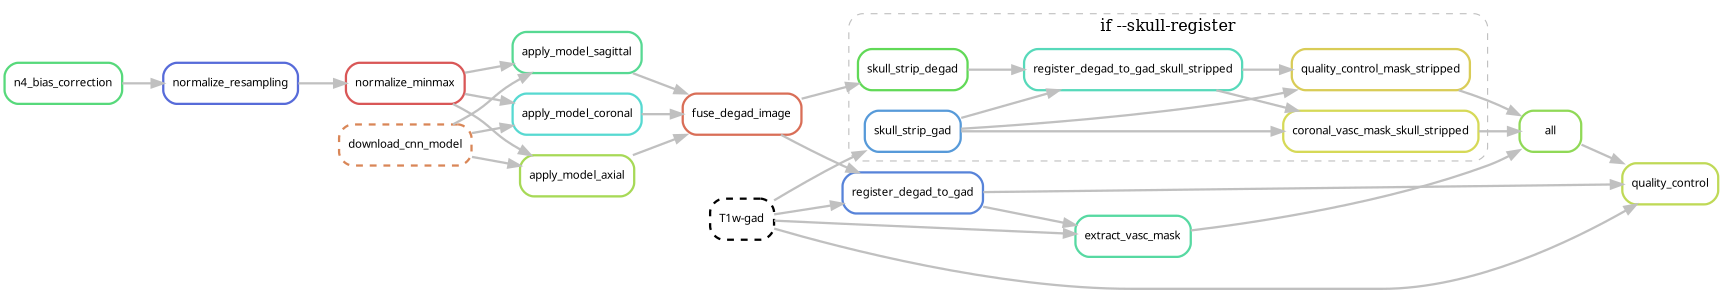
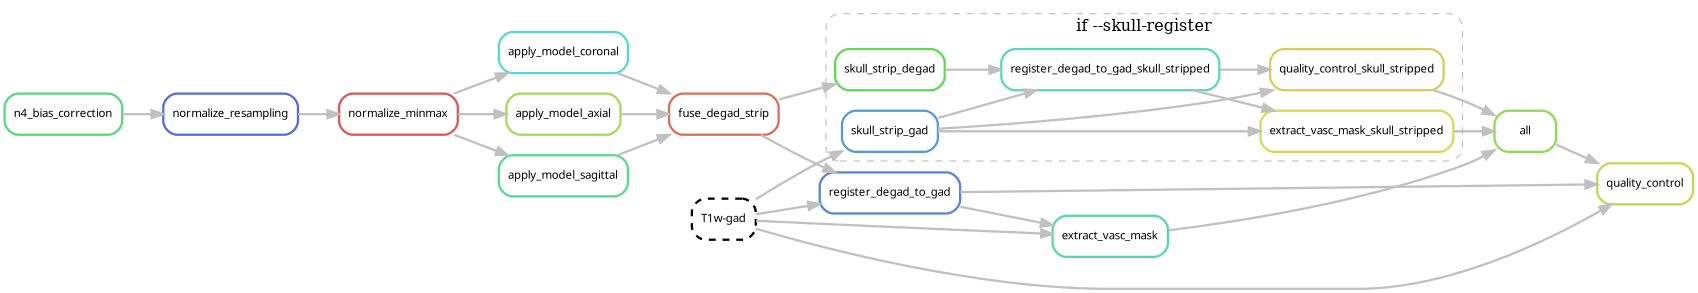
  digraph {
    bgcolor=white
    rankdir=LR
    node [fontname=sans fontsize=10 penwidth=2 shape=box style=rounded]
    edge [color=grey penwidth=2]
-   n1 [color="0.17 0.6 0.85" label=coronal_vasc_mask_skull_stripped]
+   n1 [color="0.17 0.6 0.85" label=extract_vasc_mask_skull_stripped]
    n2 [color="0.58 0.6 0.85" label=skull_strip_gad]
    n3 [color="0.46 0.6 0.85" label=register_degad_to_gad_skull_stripped]
    n4 [color="0.32 0.6 0.85" label=skull_strip_degad]
-   n5 [color="0.15 0.6 0.85" label=quality_control_mask_stripped]
+   n5 [color="0.15 0.6 0.85" label=quality_control_skull_stripped]
    n6 [color="0.26 0.6 0.85" label=all]
    n7 [color="0.20 0.6 0.85" label=quality_control]
    n8 [color="0.43 0.6 0.85" label=extract_vasc_mask]
    n9 [color="0.61 0.6 0.85" label=register_degad_to_gad]
-   n10 [color="0.03 0.6 0.85" label=fuse_degad_image]
+   n10 [color="0.03 0.6 0.85" label=fuse_degad_strip]
    n11 [color="0.49 0.6 0.85" label=apply_model_coronal]
    n12 [color="0.00 0.6 0.85" label=normalize_minmax]
    n13 [color="0.23 0.6 0.85" label=apply_model_axial]
    n14 [color="0.41 0.6 0.85" label=apply_model_sagittal]
    n15 [color="0.64 0.6 0.85" label=normalize_resampling]
    n16 [color="0.38 0.6 0.85" label=n4_bias_correction]
-   n17 [color="0.06 0.6 0.85" label=download_cnn_model style="rounded,dashed"]
    n18 [color="0 0 0" label="T1w-gad" style="rounded,dashed"]
    subgraph cluster_1 {
      color=grey
      label="if --skull-register"
      style="rounded,dashed"
      n1
      n2
      n3
      n4
      n5
    }
    n1 -> n6
    n2 -> n1
    n2 -> n3
    n2 -> n5
    n3 -> n1
    n3 -> n5
    n4 -> n3
    n5 -> n6
    n6 -> n7
    n8 -> n6
    n9 -> n7
    n9 -> n8
    n10 -> n4
    n10 -> n9
    n11 -> n10
    n12 -> n11
    n12 -> n13
    n12 -> n14
    n13 -> n10
    n14 -> n10
    n15 -> n12
    n16 -> n15
-   n17 -> n11
-   n17 -> n13
-   n17 -> n14
    n18 -> n2
    n18 -> n7
    n18 -> n8
    n18 -> n9
  }
